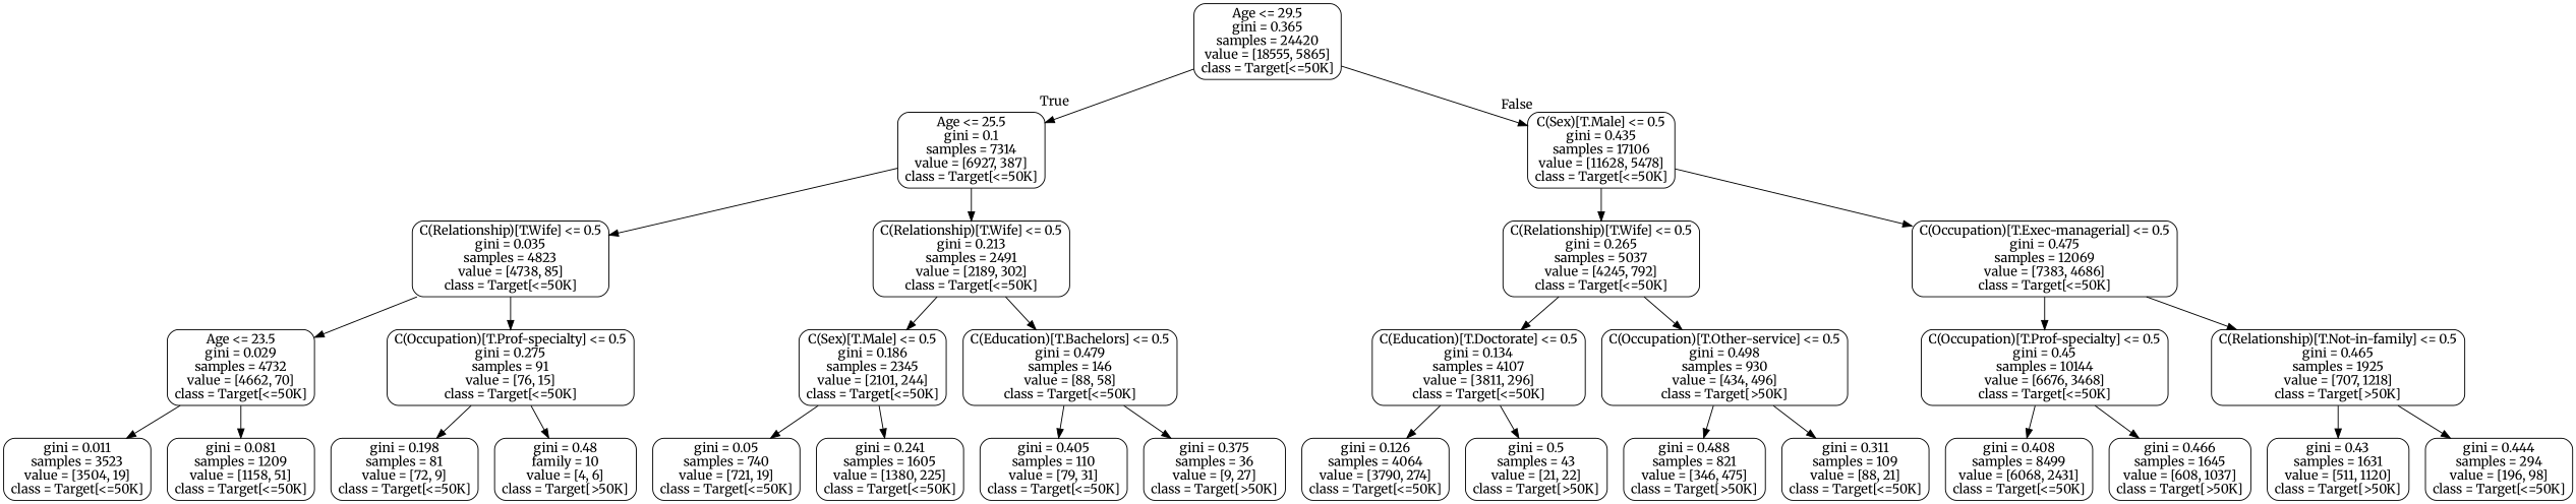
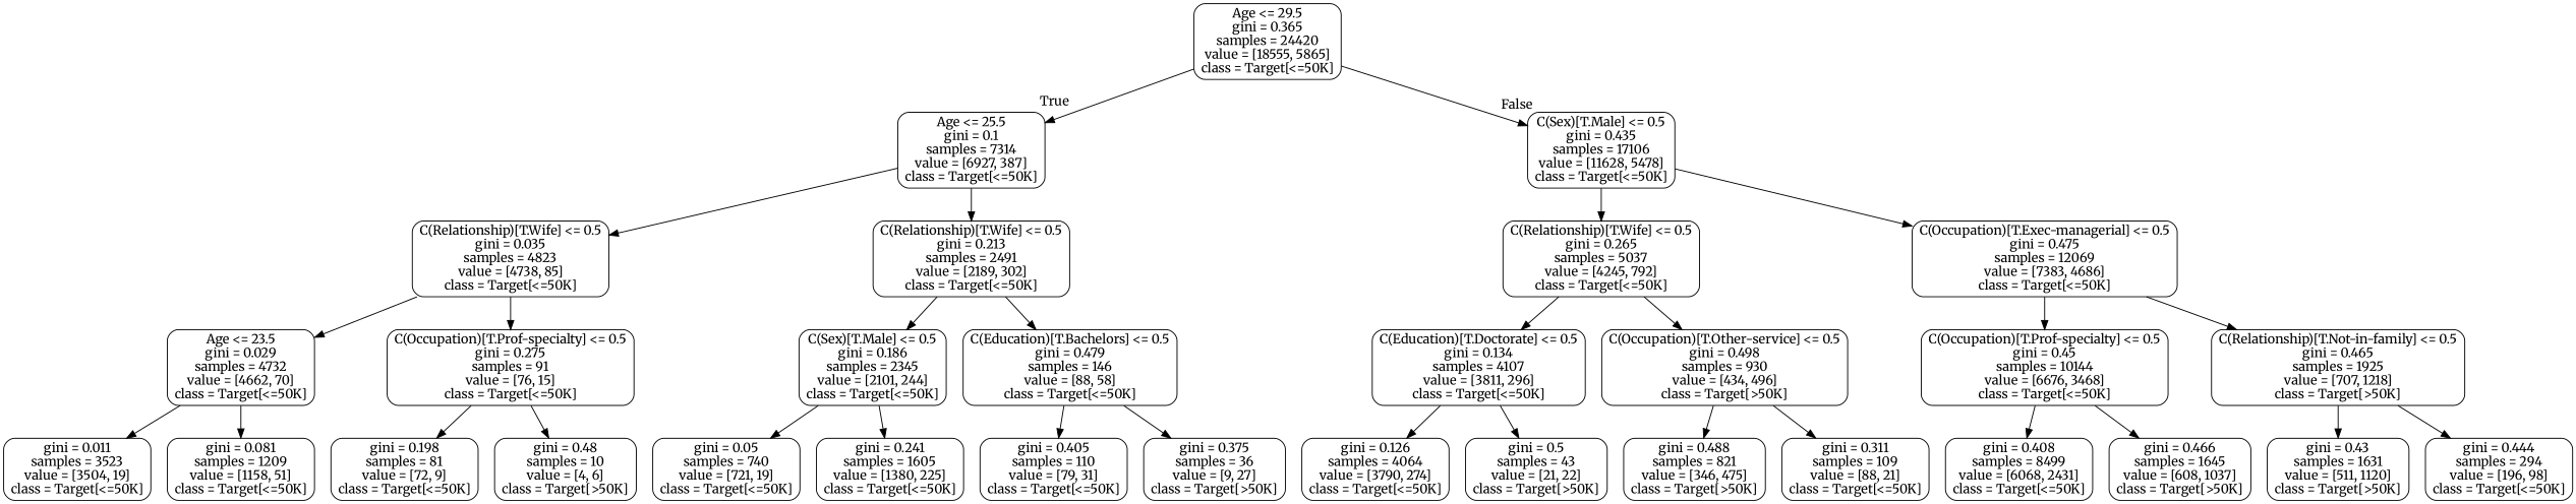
  digraph {
    fontname=Merriweather
    node [color=black fontname=Merriweather shape=box style=rounded]
    edge [fontname=Merriweather]
    n1 [label="Age <= 29.5\ngini = 0.365\nsamples = 24420\nvalue = [18555, 5865]\nclass = Target[<=50K]"]
    n2 [label="Age <= 25.5\ngini = 0.1\nsamples = 7314\nvalue = [6927, 387]\nclass = Target[<=50K]"]
    n3 [label="C(Sex)[T.Male] <= 0.5\ngini = 0.435\nsamples = 17106\nvalue = [11628, 5478]\nclass = Target[<=50K]"]
    n4 [label="C(Relationship)[T.Wife] <= 0.5\ngini = 0.035\nsamples = 4823\nvalue = [4738, 85]\nclass = Target[<=50K]"]
    n5 [label="C(Relationship)[T.Wife] <= 0.5\ngini = 0.213\nsamples = 2491\nvalue = [2189, 302]\nclass = Target[<=50K]"]
    n6 [label="Age <= 23.5\ngini = 0.029\nsamples = 4732\nvalue = [4662, 70]\nclass = Target[<=50K]"]
    n7 [label="C(Occupation)[T.Prof-specialty] <= 0.5\ngini = 0.275\nsamples = 91\nvalue = [76, 15]\nclass = Target[<=50K]"]
    n8 [label="gini = 0.011\nsamples = 3523\nvalue = [3504, 19]\nclass = Target[<=50K]"]
    n9 [label="gini = 0.081\nsamples = 1209\nvalue = [1158, 51]\nclass = Target[<=50K]"]
    n10 [label="gini = 0.198\nsamples = 81\nvalue = [72, 9]\nclass = Target[<=50K]"]
-   n11 [label="gini = 0.48\nfamily = 10\nvalue = [4, 6]\nclass = Target[>50K]"]
+   n11 [label="gini = 0.48\nsamples = 10\nvalue = [4, 6]\nclass = Target[>50K]"]
    n12 [label="C(Sex)[T.Male] <= 0.5\ngini = 0.186\nsamples = 2345\nvalue = [2101, 244]\nclass = Target[<=50K]"]
    n13 [label="C(Education)[T.Bachelors] <= 0.5\ngini = 0.479\nsamples = 146\nvalue = [88, 58]\nclass = Target[<=50K]"]
    n14 [label="gini = 0.05\nsamples = 740\nvalue = [721, 19]\nclass = Target[<=50K]"]
    n15 [label="gini = 0.241\nsamples = 1605\nvalue = [1380, 225]\nclass = Target[<=50K]"]
    n16 [label="gini = 0.405\nsamples = 110\nvalue = [79, 31]\nclass = Target[<=50K]"]
    n17 [label="gini = 0.375\nsamples = 36\nvalue = [9, 27]\nclass = Target[>50K]"]
    n18 [label="C(Relationship)[T.Wife] <= 0.5\ngini = 0.265\nsamples = 5037\nvalue = [4245, 792]\nclass = Target[<=50K]"]
    n19 [label="C(Occupation)[T.Exec-managerial] <= 0.5\ngini = 0.475\nsamples = 12069\nvalue = [7383, 4686]\nclass = Target[<=50K]"]
    n20 [label="C(Education)[T.Doctorate] <= 0.5\ngini = 0.134\nsamples = 4107\nvalue = [3811, 296]\nclass = Target[<=50K]"]
    n21 [label="C(Occupation)[T.Other-service] <= 0.5\ngini = 0.498\nsamples = 930\nvalue = [434, 496]\nclass = Target[>50K]"]
    n22 [label="gini = 0.126\nsamples = 4064\nvalue = [3790, 274]\nclass = Target[<=50K]"]
    n23 [label="gini = 0.5\nsamples = 43\nvalue = [21, 22]\nclass = Target[>50K]"]
    n24 [label="gini = 0.488\nsamples = 821\nvalue = [346, 475]\nclass = Target[>50K]"]
    n25 [label="gini = 0.311\nsamples = 109\nvalue = [88, 21]\nclass = Target[<=50K]"]
    n26 [label="C(Occupation)[T.Prof-specialty] <= 0.5\ngini = 0.45\nsamples = 10144\nvalue = [6676, 3468]\nclass = Target[<=50K]"]
    n27 [label="C(Relationship)[T.Not-in-family] <= 0.5\ngini = 0.465\nsamples = 1925\nvalue = [707, 1218]\nclass = Target[>50K]"]
    n28 [label="gini = 0.408\nsamples = 8499\nvalue = [6068, 2431]\nclass = Target[<=50K]"]
    n29 [label="gini = 0.466\nsamples = 1645\nvalue = [608, 1037]\nclass = Target[>50K]"]
    n30 [label="gini = 0.43\nsamples = 1631\nvalue = [511, 1120]\nclass = Target[>50K]"]
    n31 [label="gini = 0.444\nsamples = 294\nvalue = [196, 98]\nclass = Target[<=50K]"]
    n1 -> n2 [headlabel=True labelangle=45 labeldistance=2.5]
    n1 -> n3 [headlabel=False labelangle=-45 labeldistance=2.5]
    n2 -> n4
    n2 -> n5
    n3 -> n18
    n3 -> n19
    n4 -> n6
    n4 -> n7
    n5 -> n12
    n5 -> n13
    n6 -> n8
    n6 -> n9
    n7 -> n10
    n7 -> n11
    n12 -> n14
    n12 -> n15
    n13 -> n16
    n13 -> n17
    n18 -> n20
    n18 -> n21
    n19 -> n26
    n19 -> n27
    n20 -> n22
    n20 -> n23
    n21 -> n24
    n21 -> n25
    n26 -> n28
    n26 -> n29
    n27 -> n30
    n27 -> n31
  }
